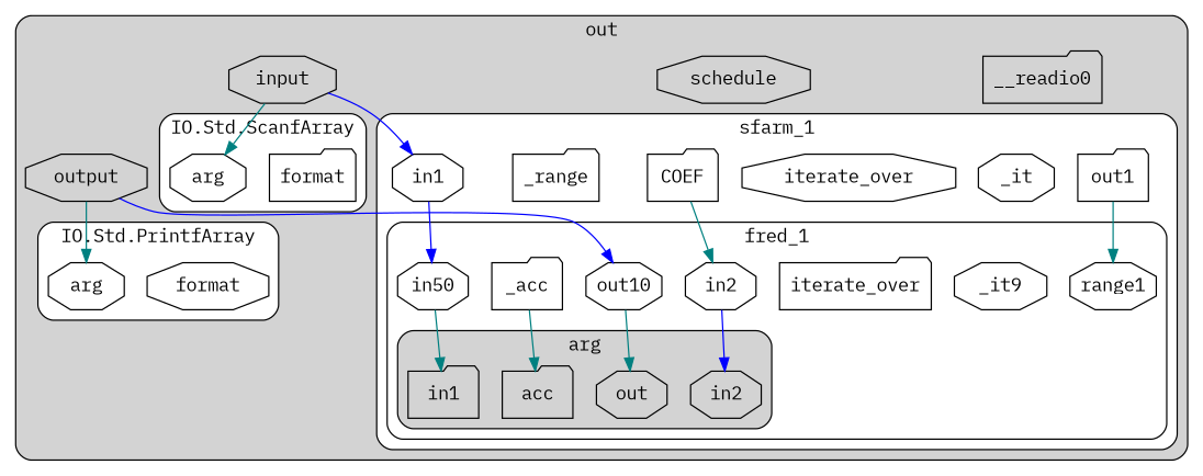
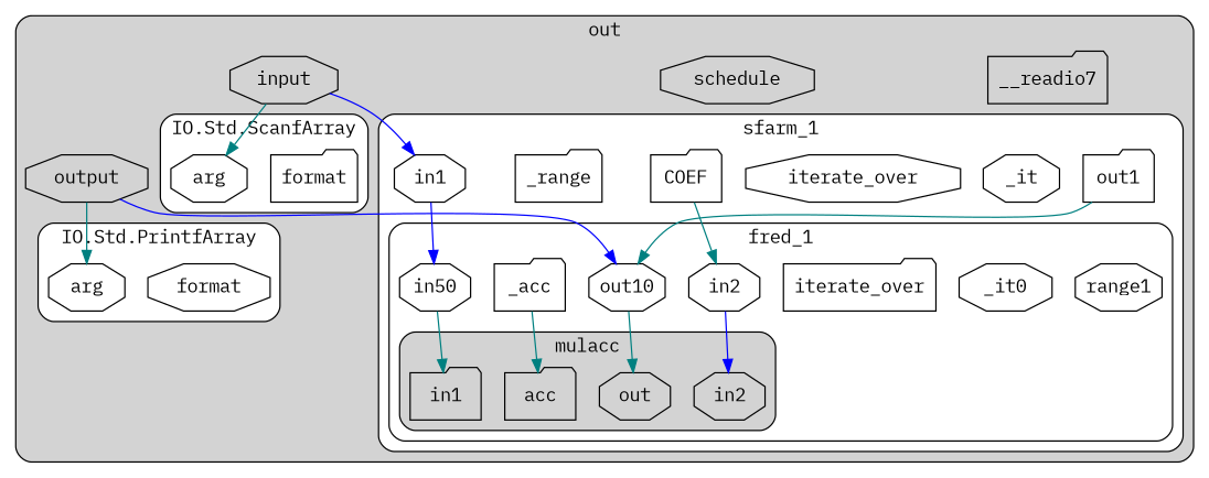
  digraph {
    fontname="IBM Plex Mono"
    node [fontname="IBM Plex Mono" shape=octagon]
    edge [color=teal fontname="IBM Plex Mono"]
    n1 [fixedsize=shape label=in2]
    n2 [fixedsize=shape label=in1 shape=folder]
    n3 [fixedsize=shape label=out]
    n4 [fixedsize=shape label=acc shape=folder]
    n5 [fixedsize=shape label=out10]
-   n6 [label=_it9]
+   n6 [label=_it0]
    n7 [label=iterate_over shape=folder]
    n8 [label=_acc shape=folder]
    n9 [fixedsize=shape label=range1]
    n10 [fixedsize=shape label=in2]
    n11 [fixedsize=shape label=in50]
    n12 [fixedsize=shape label=out1 shape=folder]
    n13 [label=_it]
    n14 [label=iterate_over]
    n15 [label=COEF shape=folder]
    n16 [label=_range shape=folder]
    n17 [fixedsize=shape label=in1]
    n18 [label=format shape=folder]
    n19 [label=arg]
    n20 [label=format]
    n21 [label=arg]
-   n22 [label=__readio0 shape=folder]
+   n22 [label=__readio7 shape=folder]
    n23 [label=schedule]
    n24 [label=input]
    n25 [label=output]
    subgraph cluster_1 {
      fillcolor=lightgrey
      label=out
      style="rounded,filled"
      n22
      n23
      n24
      n25
      subgraph cluster_2 {
        fillcolor=white
        label=sfarm_1
        style="rounded,filled"
        n12
        n13
        n14
        n15
        n16
        n17
        subgraph cluster_3 {
          fillcolor=white
          label=fred_1
          style="rounded,filled"
          n5
          n6
          n7
          n8
          n9
          n10
          n11
          subgraph cluster_4 {
            fillcolor=lightgrey
-           label=arg
+           label=mulacc
            style="rounded,filled"
            n1
            n2
            n3
            n4
          }
        }
      }
      subgraph cluster_5 {
        fillcolor=white
        label="IO.Std.ScanfArray"
        style="rounded,filled"
        n18
        n19
      }
      subgraph cluster_6 {
        fillcolor=white
        label="IO.Std.PrintfArray"
        style="rounded,filled"
        n20
        n21
      }
    }
    n5 -> n3
    n8 -> n4
    n10 -> n1 [color=blue]
    n11 -> n2
-   n12 -> n9
+   n12 -> n5
    n15 -> n10
    n17 -> n11 [color=blue]
    n24 -> n17 [color=blue]
    n24 -> n19
    n25 -> n5 [color=blue]
    n25 -> n21
  }
